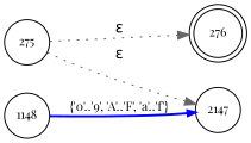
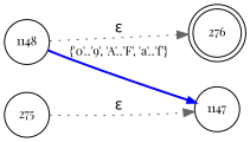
  digraph {
    fontname="Playfair Display"
    rankdir=LR
    node [fixedsize=true fontname="Playfair Display" fontsize=11 shape=circle peripheries=1]
    edge [color=gray40 fontname="Playfair Display" style=dotted]
    n1 [label=276 shape=doublecircle width=.6 peripheries=""]
    n2 [label=275 width=.55]
-   n3 [label=2147 width=.55]
+   n3 [label=1147 width=.55]
    n4 [label=1148 width=.55]
    n2 -> n3 [label="&epsilon;"]
-   n2 -> n1 [label="&epsilon;"]
+   n4 -> n1 [label="&epsilon;"]
    n4 -> n3 [arrowhead=normal arrowsize=.7 color=blue fontsize=11 label="{'0'..'9', 'A'..'F', 'a'..'f'}" style=bold]
  }
